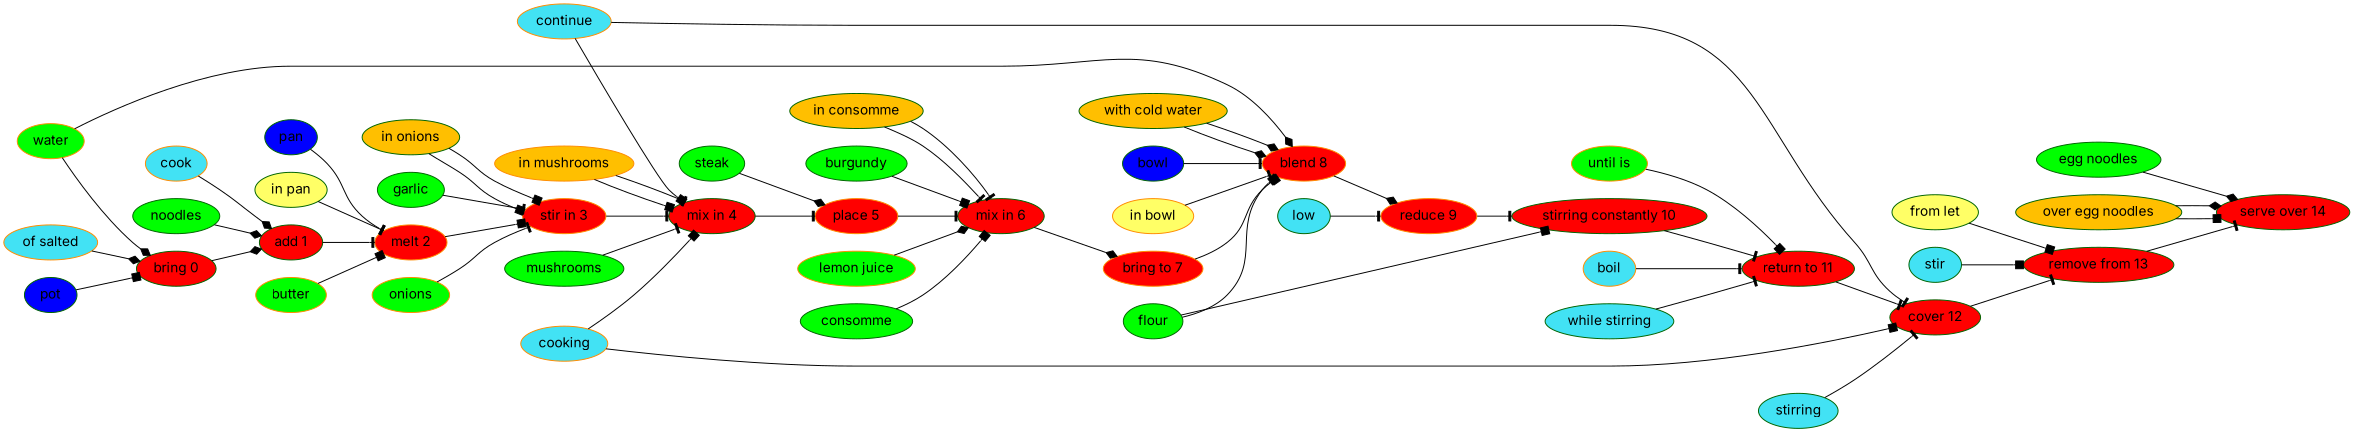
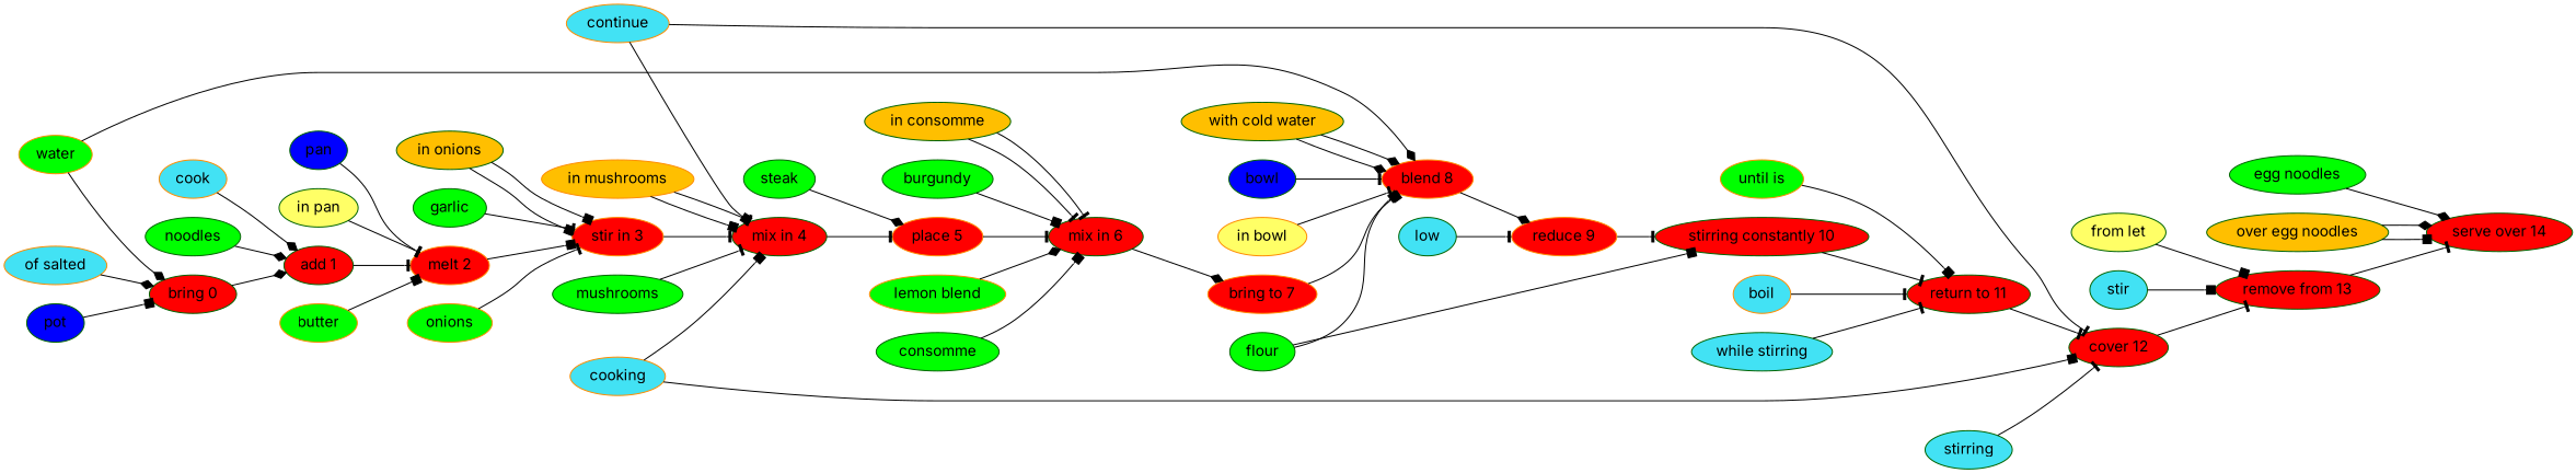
  digraph {
    fontname=Inter
    rankdir=LR
    node [color=darkgreen fillcolor=red fontname=Inter style=filled]
    edge [arrowhead=tee fontname=Inter]
    "bring 0"
    "add 1"
    "melt 2" [color=darkorange]
    "of salted" [color=darkorange fillcolor="#42e2f4"]
    water [color=darkorange fillcolor=green]
    "blend 8" [color=darkorange]
    "reduce 9" [color=darkorange]
    pot [fillcolor="#0000ff"]
    "stir in 3" [color=darkorange]
    cook [color=darkorange fillcolor="#42e2f4"]
    noodles [fillcolor=green]
    "mix in 4"
    butter [color=darkorange fillcolor=green]
    pan [fillcolor="#0000ff"]
    "in pan" [fillcolor="#ffff66"]
    "place 5" [color=darkorange]
    onions [color=darkorange fillcolor=green]
    "in onions" [fillcolor="#FFBF00"]
    garlic [fillcolor=green]
    "mix in 6"
    continue [color=darkorange fillcolor="#42e2f4"]
    "cover 12"
    "remove from 13"
    cooking [color=darkorange fillcolor="#42e2f4"]
    mushrooms [fillcolor=green]
    "in mushrooms" [color=darkorange fillcolor="#FFBF00"]
    "bring to 7" [color=darkorange]
    steak [fillcolor=green]
    consomme [fillcolor=green]
    "in consomme" [fillcolor="#FFBF00"]
    burgundy [fillcolor=green]
-   "lemon juice" [color=darkorange fillcolor=green]
+   "lemon juice" [color=darkorange fillcolor=green label="lemon blend"]
    "stirring constantly 10"
    flour [fillcolor=green]
    "return to 11"
    "with cold water" [fillcolor="#FFBF00"]
    bowl [fillcolor="#0000ff"]
    "in bowl" [color=darkorange fillcolor="#ffff66"]
    low [fillcolor="#42e2f4"]
    boil [color=darkorange fillcolor="#42e2f4"]
    "while stirring" [fillcolor="#42e2f4"]
    "until is" [color=darkorange fillcolor=green]
    "serve over 14"
    stirring [fillcolor="#42e2f4"]
    "from let" [fillcolor="#ffff66"]
    stir [fillcolor="#42e2f4"]
    "egg noodles" [fillcolor=green]
    "over egg noodles" [fillcolor="#FFBF00"]
    "bring 0" -> "add 1" [arrowhead=diamond]
    "add 1" -> "melt 2"
    "melt 2" -> "stir in 3" [arrowhead=box]
    "of salted" -> "bring 0" [arrowhead=diamond]
    water -> "bring 0" [arrowhead=diamond]
    water -> "blend 8" [arrowhead=diamond]
    "blend 8" -> "reduce 9" [arrowhead=diamond]
    "reduce 9" -> "stirring constantly 10"
    pot -> "bring 0" [arrowhead=box]
    "stir in 3" -> "mix in 4"
    cook -> "add 1" [arrowhead=diamond]
    noodles -> "add 1" [arrowhead=diamond]
    "mix in 4" -> "place 5"
    butter -> "melt 2" [arrowhead=box]
    pan -> "melt 2"
    "in pan" -> "melt 2"
    "place 5" -> "mix in 6"
    onions -> "stir in 3"
    "in onions" -> "stir in 3" [arrowhead=box]
    "in onions" -> "stir in 3" [arrowhead=box]
    garlic -> "stir in 3"
    "mix in 6" -> "bring to 7" [arrowhead=diamond]
    continue -> "mix in 4" [arrowhead=box]
    continue -> "cover 12"
    "cover 12" -> "remove from 13"
    "remove from 13" -> "serve over 14"
    cooking -> "mix in 4" [arrowhead=box]
    cooking -> "cover 12" [arrowhead=box]
    mushrooms -> "mix in 4"
    "in mushrooms" -> "mix in 4" [arrowhead=box]
    "in mushrooms" -> "mix in 4"
    "bring to 7" -> "blend 8" [arrowhead=box]
    steak -> "place 5" [arrowhead=diamond]
    consomme -> "mix in 6" [arrowhead=box]
    "in consomme" -> "mix in 6"
    "in consomme" -> "mix in 6"
    burgundy -> "mix in 6" [arrowhead=box]
    "lemon juice" -> "mix in 6" [arrowhead=diamond]
    "stirring constantly 10" -> "return to 11"
    flour -> "blend 8" [arrowhead=box]
    flour -> "stirring constantly 10" [arrowhead=box]
    "return to 11" -> "cover 12"
    "with cold water" -> "blend 8" [arrowhead=diamond]
    "with cold water" -> "blend 8" [arrowhead=diamond]
    bowl -> "blend 8"
    "in bowl" -> "blend 8"
    low -> "reduce 9"
    boil -> "return to 11"
    "while stirring" -> "return to 11"
    "until is" -> "return to 11" [arrowhead=box]
    stirring -> "cover 12"
    "from let" -> "remove from 13" [arrowhead=box]
    stir -> "remove from 13" [arrowhead=box]
    "egg noodles" -> "serve over 14" [arrowhead=diamond]
    "over egg noodles" -> "serve over 14" [arrowhead=box]
    "over egg noodles" -> "serve over 14" [arrowhead=diamond]
  }
